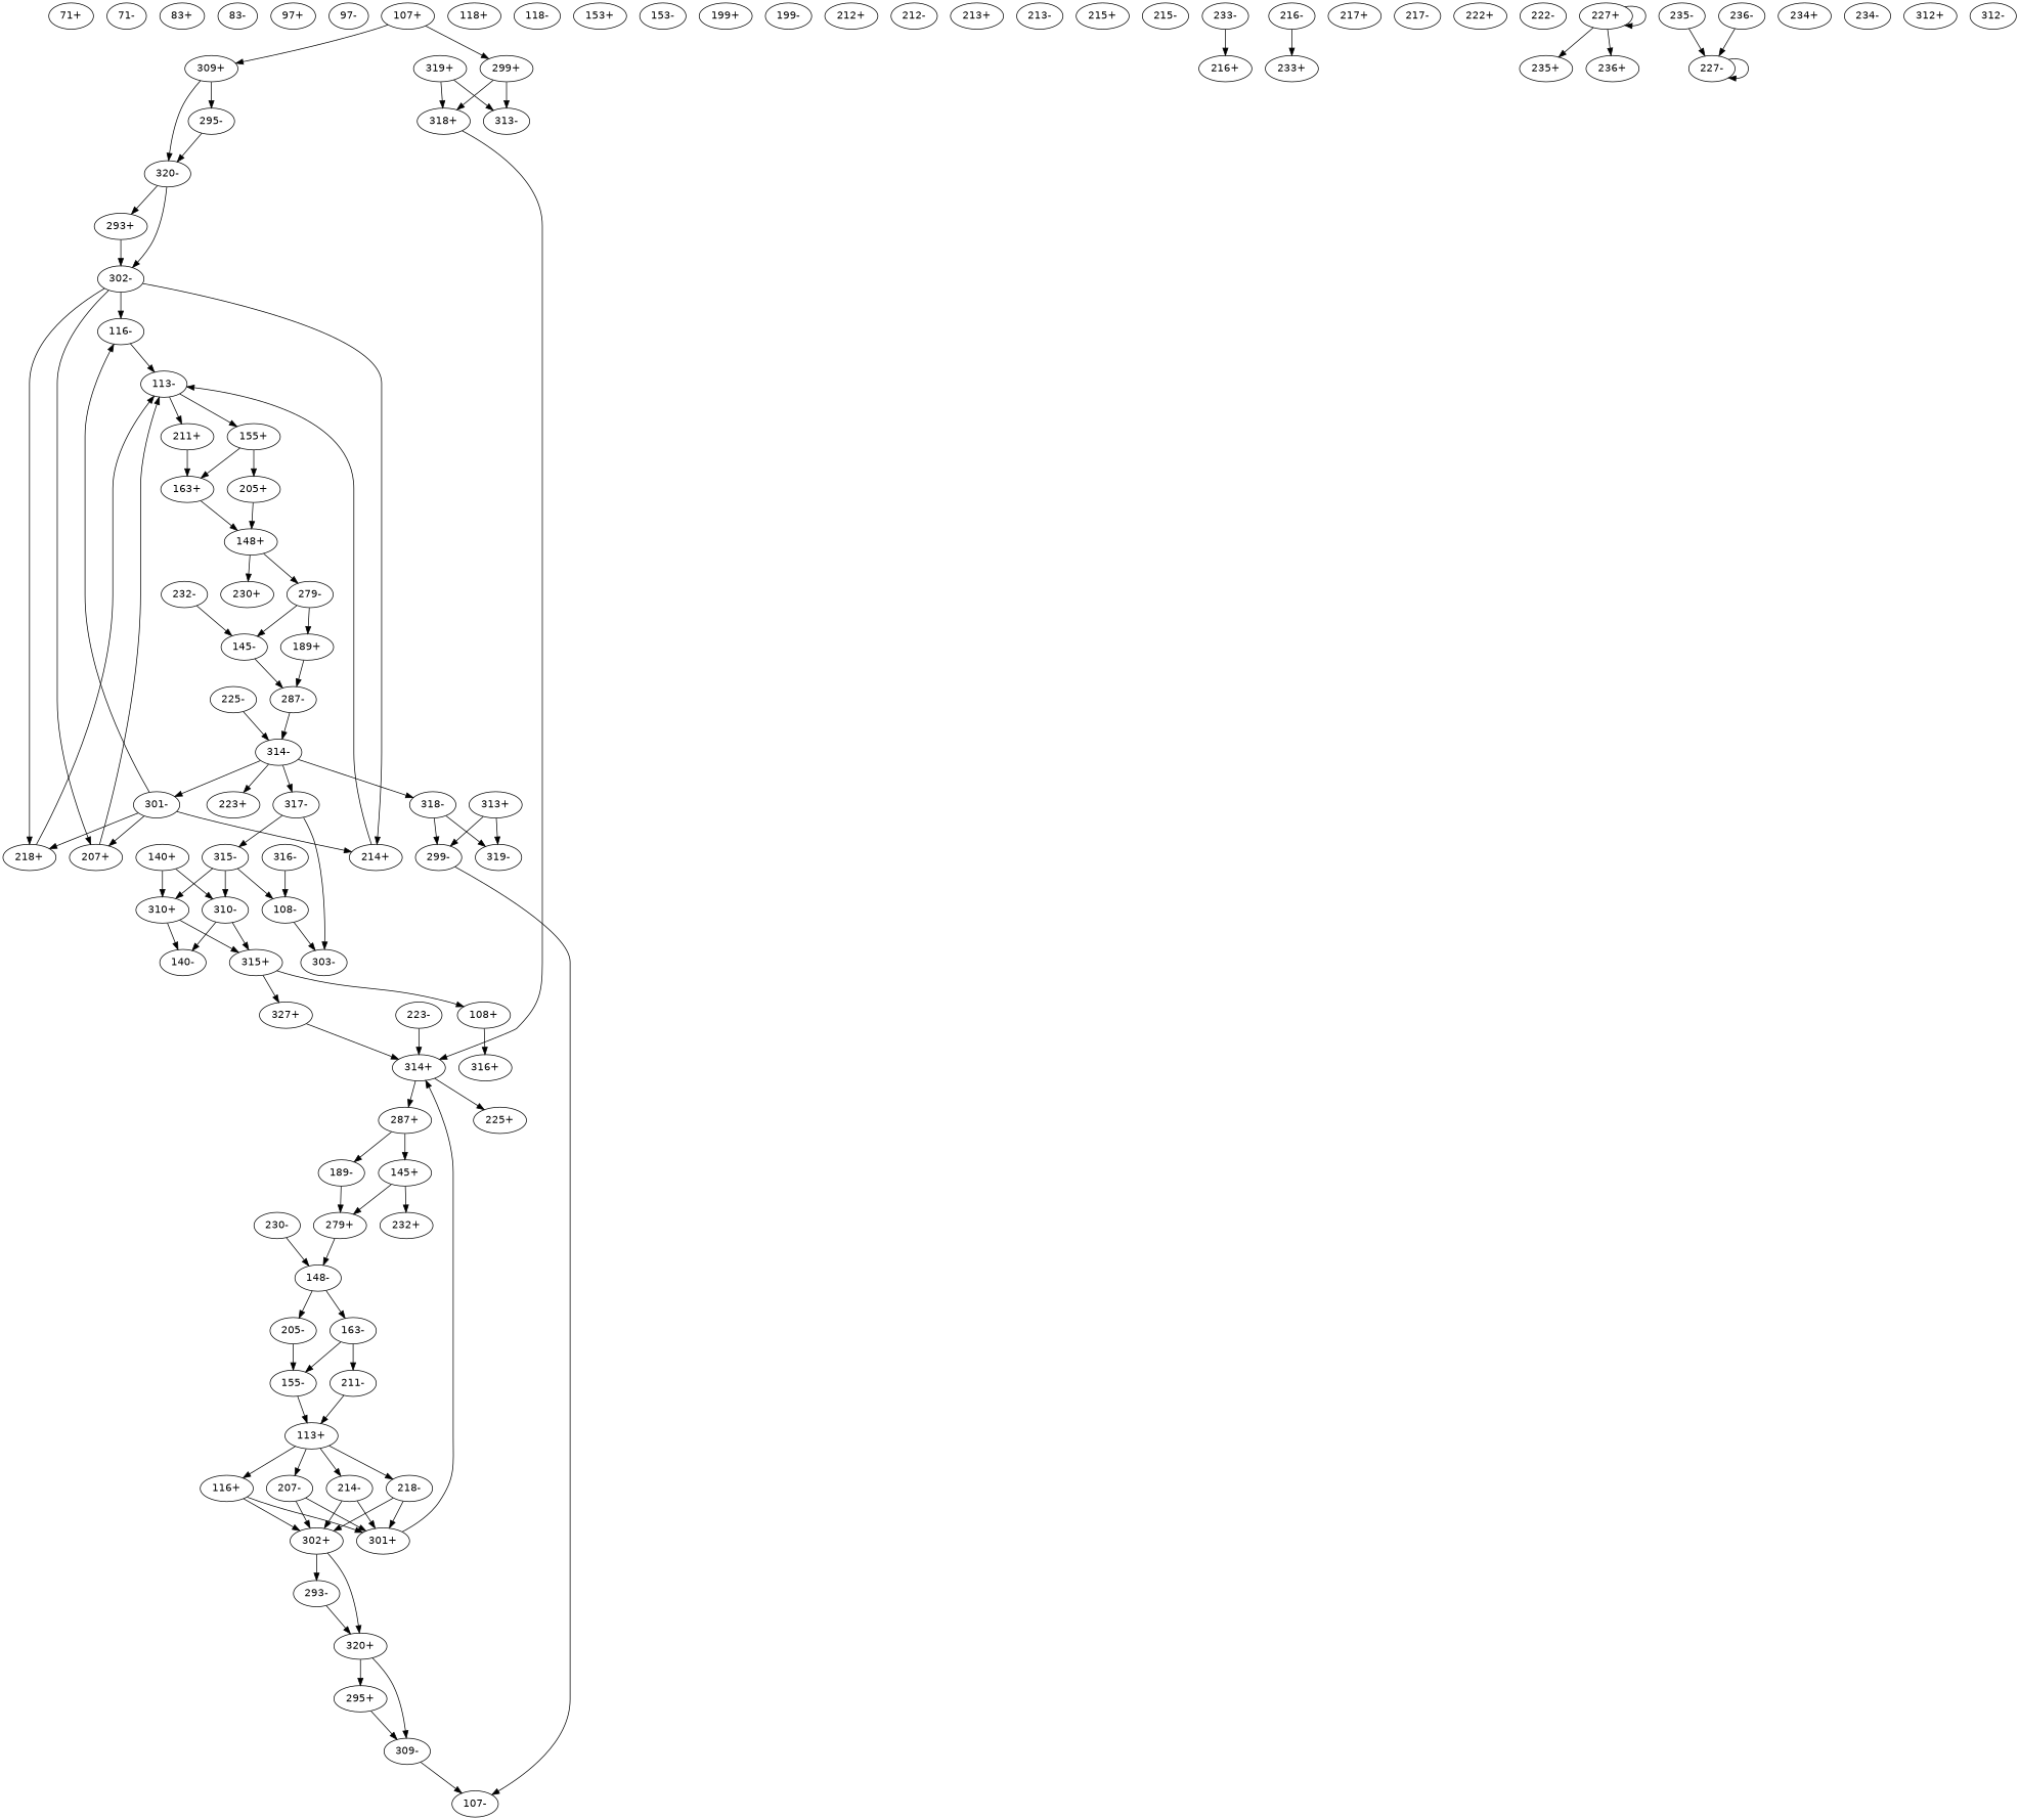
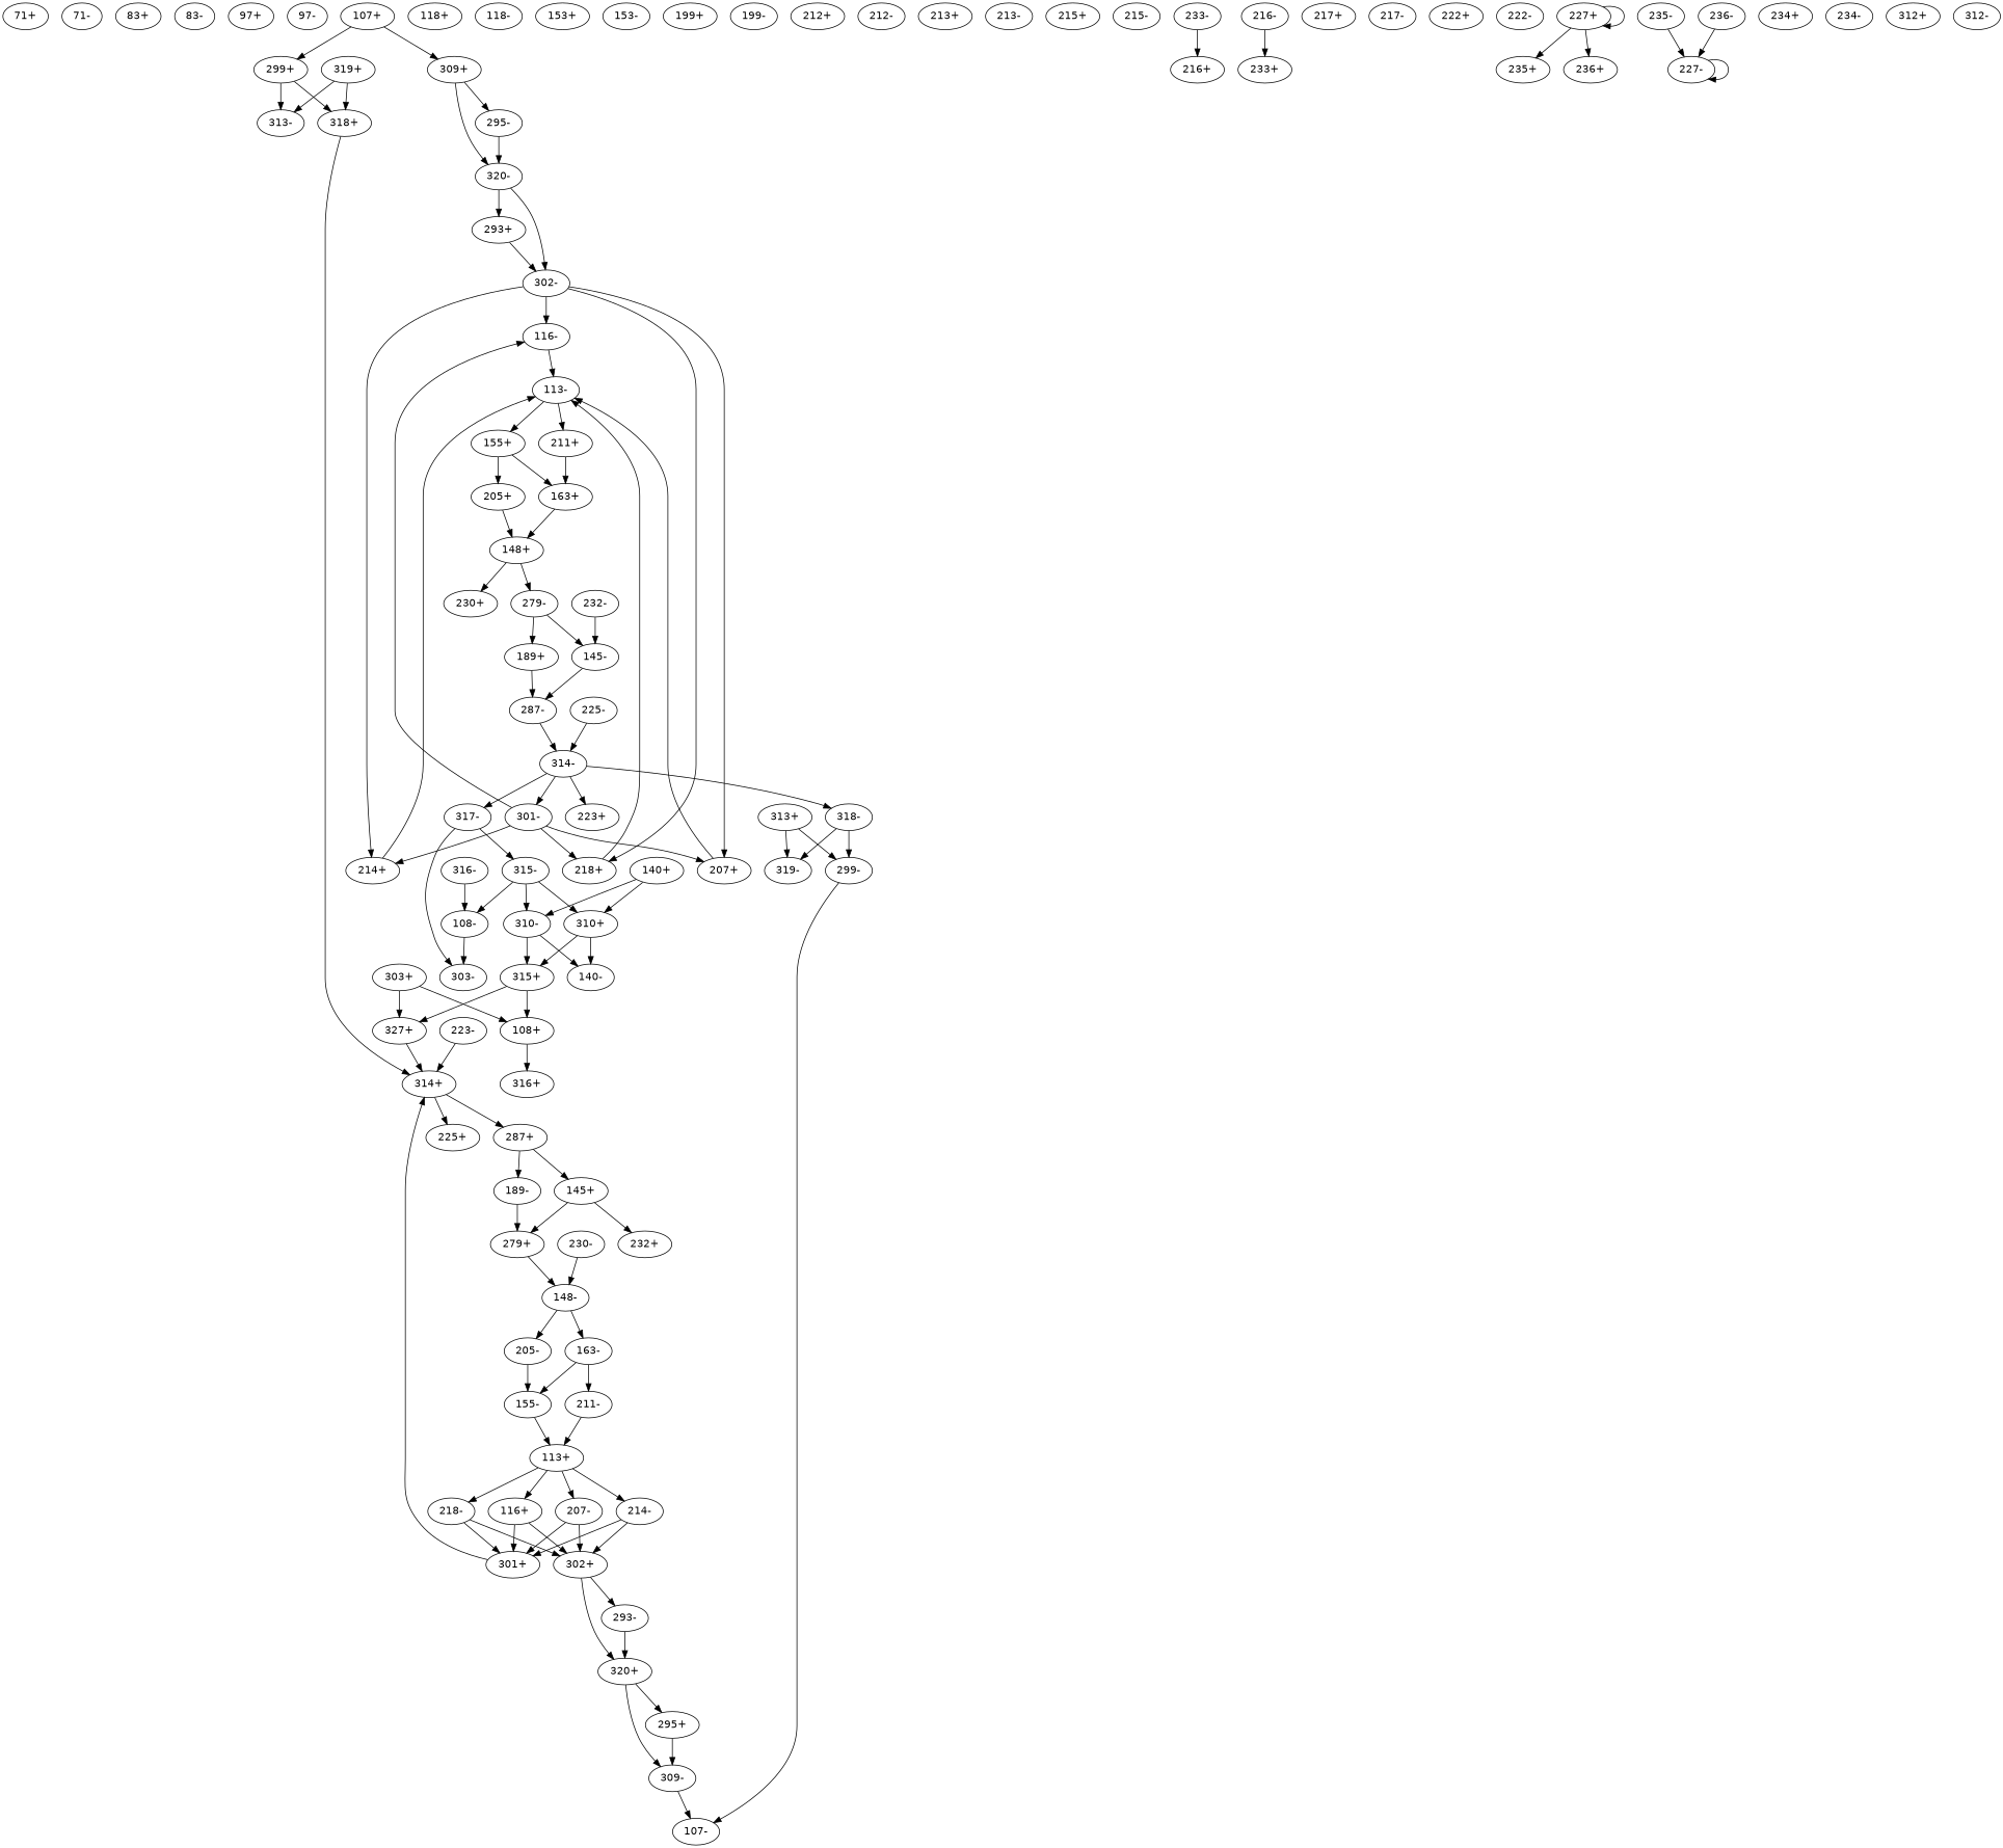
  digraph {
    fontname="DejaVu Sans"
    k=96
    node [C=90 fontname="DejaVu Sans" l=191]
    edge [d=-95 fontname="DejaVu Sans"]
    "71+" [C=26110 l=375]
    "71-" [C=26110 l=375]
    "83+" [C=349]
    "83-" [C=349]
    "97+" [C=36391 l=449]
    "97-" [C=36391 l=449]
    "107+" [C=31556 l=376]
    "299+" [C=2686957 l=52555]
    "309+" [C=560505 l=8949]
    "313-" [C=8652052 l=167813]
    "318+" [C=11070863 l=228970]
    "295-" [C=774866 l=10630]
    "320-" [C=14717839 l=270620]
    "107-" [C=31556 l=376]
    "108+" [C=14976 l=428]
    "316+" [C=201081 l=3948]
    "108-" [C=14976 l=428]
    "303-" [C=434669 l=8023]
    "315-" [C=150185 l=2658]
    "310+" [C=865040 l=12062]
    "310-" [C=865040 l=12062]
    "113+" [C=83054 l=555]
    "116+" [C=14400 l=189]
    "207-" [C=1499]
    "214-" [C=670]
    "218-" [C=564]
    "301+" [C=7706257 l=138522]
    "302+" [C=2886729 l=52942]
    "113-" [C=83054 l=555]
    "155+" [C=2275 l=111]
    "211+" [C=472]
    "163+" [C=3390 l=111]
    "205+" [C=480]
    "314+" [C=433307 l=2309]
    "293-" [C=1133494 l=18941]
    "320+" [C=14717839 l=270620]
    "116-" [C=14400 l=189]
    "118+" [C=58 l=120]
    "118-" [C=58 l=120]
    "140+" [C=15106 l=461]
    "140-" [C=15106 l=461]
    "315+" [C=150185 l=2658]
    "145+" [C=7268 l=131]
    "232+" [C=143 l=147]
    "279+" [C=152461 l=899]
    "148-" [C=1313 l=101]
    "145-" [C=7268 l=131]
    "287-" [C=102290 l=573]
    "314-" [C=433307 l=2309]
    "148+" [C=1313 l=101]
    "230+" [C=184 l=166]
    "279-" [C=152461 l=899]
    "189+" [C=963]
    "163-" [C=3390 l=111]
    "205-" [C=480]
    "155-" [C=2275 l=111]
    "211-" [C=472]
    "153+" [C=133 l=138]
    "153-" [C=133 l=138]
    "189-" [C=963]
    "199+" [C=121 l=142]
    "199-" [C=121 l=142]
    "207+" [C=1499]
    "212+" [C=163 l=162]
    "212-" [C=163 l=162]
    "213+" [C=422]
    "213-" [C=422]
    "214+" [C=670]
    "215+" [l=128]
    "215-" [l=128]
    "216+" [C=206 l=170]
    "216-" [C=206 l=170]
    "233+" [C=66 l=118]
    "217+" [C=72 l=123]
    "217-" [C=72 l=123]
    "218+" [C=564]
    "222+" [C=18 l=101]
    "222-" [C=18 l=101]
    "223+" [C=46 l=118]
    "223-" [C=46 l=118]
    "225+" [C=54 l=115]
    "287+" [C=102290 l=573]
    "225-" [C=54 l=115]
    "301-" [C=7706257 l=138522]
    "317-" [C=21094515 l=449683]
    "318-" [C=11070863 l=228970]
    "227+" [C=255 l=96]
    "235+" [C=156 l=120]
    "236+" [C=34 l=108]
    "227-" [C=255 l=96]
    "230-" [C=184 l=166]
    "232-" [C=143 l=147]
    "233-" [C=66 l=118]
    "234+" [l=121]
    "234-" [l=121]
    "235-" [C=156 l=120]
    "236-" [C=34 l=108]
    "293+" [C=1133494 l=18941]
    "302-" [C=2886729 l=52942]
    "295+" [C=774866 l=10630]
    "309-" [C=560505 l=8949]
    "299-" [C=2686957 l=52555]
+   "303+" [C=434669 l=8023]
    n104 [C=21094515 l=449683 label="327+"]
    "312+" [C=396995 l=8194]
    "312-" [C=396995 l=8194]
    "313+" [C=8652052 l=167813]
    "319-" [C=18721816 l=425032]
    "316-" [C=201081 l=3948]
    "319+" [C=18721816 l=425032]
    "107+" -> "299+"
    "107+" -> "309+"
    "299+" -> "313-" [d=-573]
    "299+" -> "318+" [d=-573]
    "309+" -> "295-" [d=-899]
    "309+" -> "320-" [d=-899]
    "318+" -> "314+"
    "295-" -> "320-" [d=-899]
    "320-" -> "293+" [d=-1273]
    "320-" -> "302-" [d=-1273]
    "108+" -> "316+"
    "108-" -> "303-"
    "315-" -> "108-"
    "315-" -> "310+"
    "315-" -> "310-"
    "310+" -> "140-"
    "310+" -> "315+"
    "310-" -> "140-"
    "310-" -> "315+"
    "113+" -> "116+" [d=-93]
    "113+" -> "207-" [d=-94]
    "113+" -> "214-" [d=-93]
    "113+" -> "218-"
    "116+" -> "301+" [d=-93]
    "116+" -> "302+" [d=-93]
    "207-" -> "301+" [d=-94]
    "207-" -> "302+" [d=-94]
    "214-" -> "301+"
    "214-" -> "302+"
    "218-" -> "301+" [d=-93]
    "218-" -> "302+" [d=-93]
    "301+" -> "314+"
    "302+" -> "293-" [d=-1273]
    "302+" -> "320+" [d=-1273]
    "113-" -> "155+"
    "113-" -> "211+"
    "155+" -> "163+" [d=-15]
    "155+" -> "205+"
    "211+" -> "163+"
    "163+" -> "148+"
    "205+" -> "148+"
    "314+" -> "225+"
    "314+" -> "287+"
    "293-" -> "320+" [d=-1273]
    "320+" -> "295+" [d=-899]
    "320+" -> "309-" [d=-899]
    "116-" -> "113-" [d=-93]
    "140+" -> "310+"
    "140+" -> "310-"
    "315+" -> "108+"
    "315+" -> n104 [d=-835]
    "145+" -> "232+"
    "145+" -> "279+" [d=-35]
    "279+" -> "148-"
    "148-" -> "163-"
    "148-" -> "205-"
    "145-" -> "287-"
    "287-" -> "314-"
    "314-" -> "223+"
    "314-" -> "301-"
    "314-" -> "317-"
    "314-" -> "318-"
    "148+" -> "230+"
    "148+" -> "279-"
    "279-" -> "145-" [d=-35]
    "279-" -> "189+"
    "189+" -> "287-"
    "163-" -> "155-" [d=-15]
    "163-" -> "211-"
    "205-" -> "155-"
    "155-" -> "113+"
    "211-" -> "113+"
    "189-" -> "279+"
    "207+" -> "113-" [d=-94]
    "214+" -> "113-" [d=-93]
    "216-" -> "233+"
    "218+" -> "113-"
    "223-" -> "314+"
    "287+" -> "145+"
    "287+" -> "189-"
    "225-" -> "314-"
    "301-" -> "116-" [d=-93]
    "301-" -> "207+" [d=-94]
    "301-" -> "214+"
    "301-" -> "218+" [d=-93]
    "317-" -> "303-" [d=-835]
    "317-" -> "315-" [d=-835]
    "318-" -> "299-" [d=-573]
    "318-" -> "319-" [d=-573]
    "227+" -> "227+"
    "227+" -> "235+"
    "227+" -> "236+"
    "227-" -> "227-"
    "230-" -> "148-"
    "232-" -> "145-"
    "233-" -> "216+"
    "235-" -> "227-"
    "236-" -> "227-"
    "293+" -> "302-" [d=-1273]
    "302-" -> "116-" [d=-93]
    "302-" -> "207+" [d=-94]
    "302-" -> "214+"
    "302-" -> "218+" [d=-93]
    "295+" -> "309-" [d=-899]
    "309-" -> "107-"
    "299-" -> "107-"
+   "303+" -> "108+"
+   "303+" -> n104 [d=-835]
    n104 -> "314+"
    "313+" -> "299-" [d=-573]
    "313+" -> "319-" [d=-573]
    "316-" -> "108-"
    "319+" -> "313-" [d=-573]
    "319+" -> "318+" [d=-573]
  }
